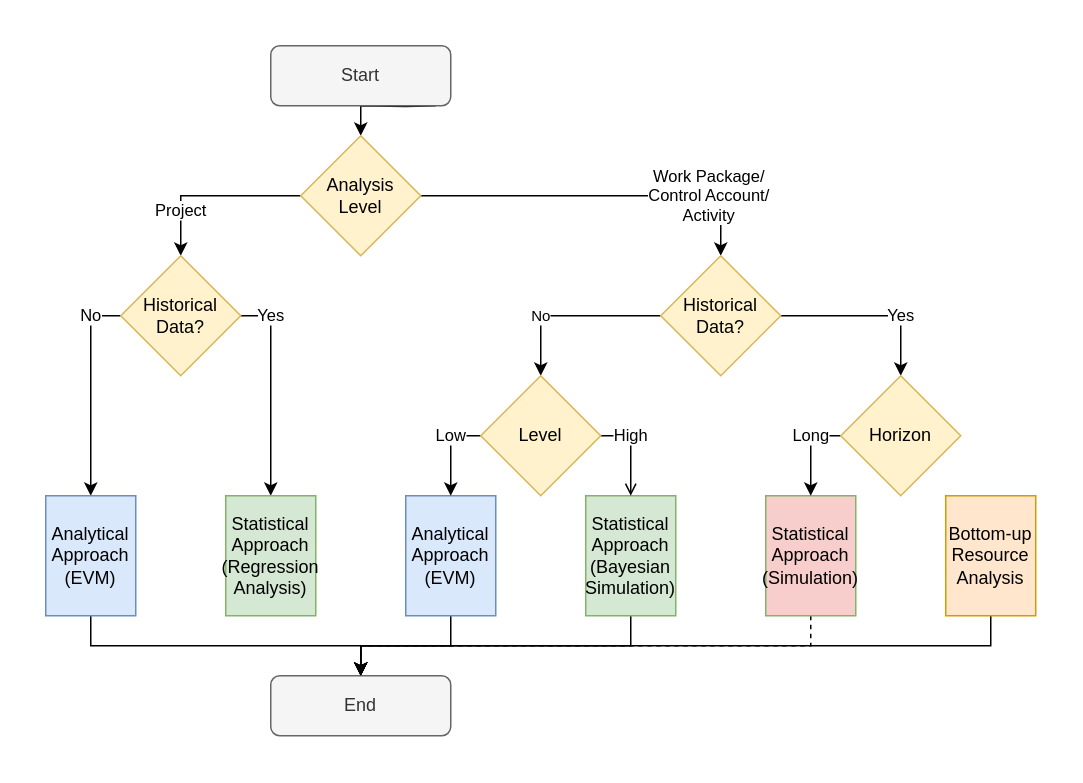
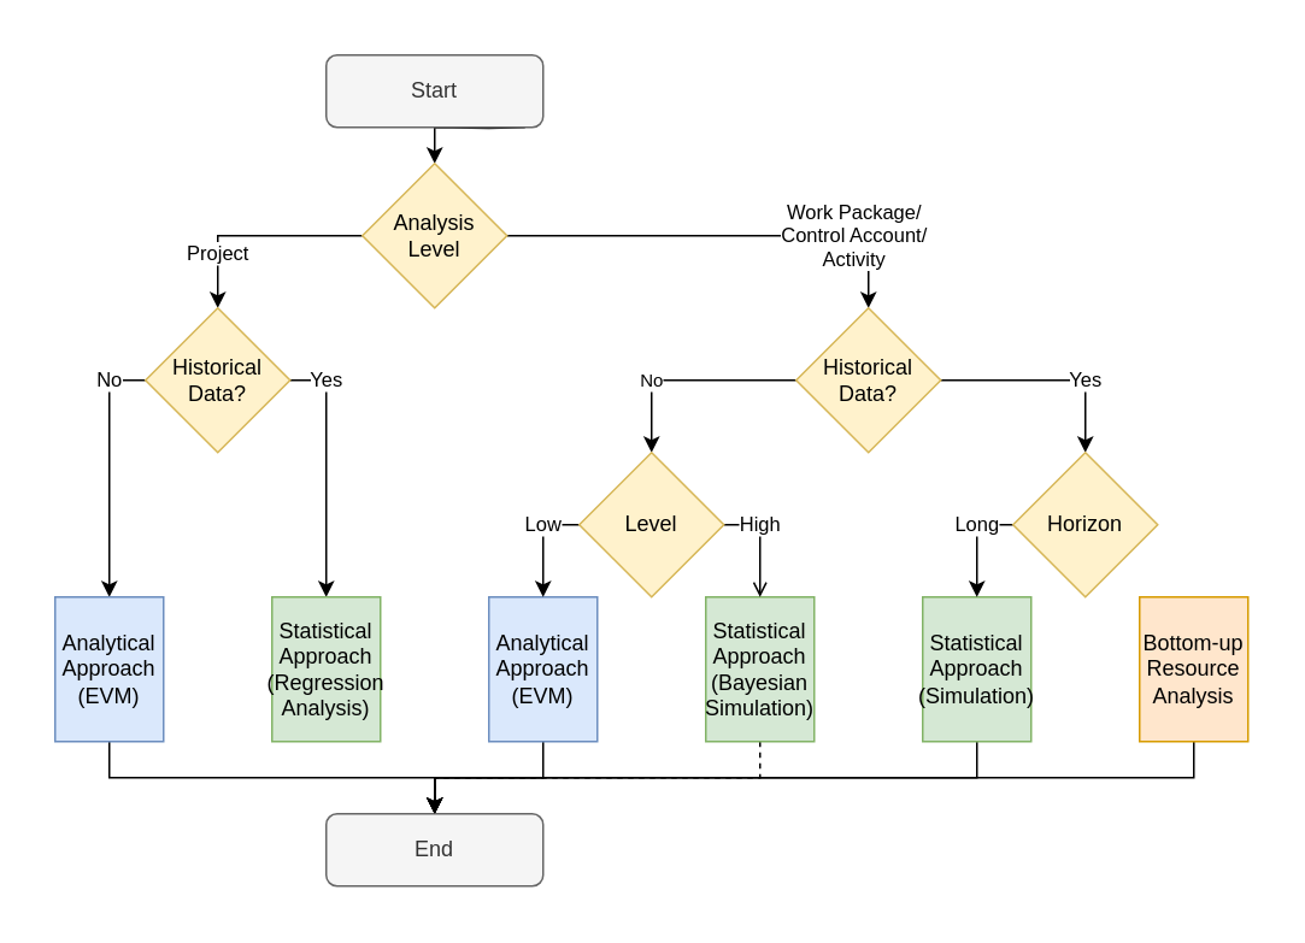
  <mxCell id="0" />
  <mxCell id="1" parent="0" />
  <mxCell id="2" value="" style="rounded=0;whiteSpace=wrap;html=1;fontSize=10;strokeColor=none;" parent="1" vertex="1"><mxGeometry x="20" y="20" width="680" height="480" as="geometry" /></mxCell>
  <mxCell id="3" style="edgeStyle=orthogonalEdgeStyle;rounded=0;orthogonalLoop=1;jettySize=auto;html=1;exitX=0.5;exitY=1;exitDx=0;exitDy=0;entryX=0.5;entryY=0;entryDx=0;entryDy=0;" parent="1" target="7" edge="1"><mxGeometry relative="1" as="geometry"><mxPoint x="290" y="70" as="sourcePoint" /></mxGeometry></mxCell>
  <mxCell id="4" value="Start" style="rounded=1;whiteSpace=wrap;html=1;fillColor=#f5f5f5;fontColor=#333333;strokeColor=#666666;" parent="1" vertex="1"><mxGeometry x="180" y="30" width="120" height="40" as="geometry" /></mxCell>
  <mxCell id="5" value="Work Package/&lt;br&gt;Control Account/&lt;br&gt;Activity" style="edgeStyle=orthogonalEdgeStyle;rounded=0;orthogonalLoop=1;jettySize=auto;html=1;exitX=1;exitY=0.5;exitDx=0;exitDy=0;entryX=0.5;entryY=0;entryDx=0;entryDy=0;" parent="1" source="7" target="10" edge="1"><mxGeometry x="0.6" relative="1" as="geometry"><mxPoint as="offset" /></mxGeometry></mxCell>
  <mxCell id="6" value="Project" style="edgeStyle=orthogonalEdgeStyle;rounded=0;orthogonalLoop=1;jettySize=auto;html=1;exitX=0;exitY=0.5;exitDx=0;exitDy=0;entryX=0.5;entryY=0;entryDx=0;entryDy=0;" parent="1" source="7" target="21" edge="1"><mxGeometry x="0.5" relative="1" as="geometry"><mxPoint x="120" y="170" as="targetPoint" /><Array as="points"><mxPoint x="120" y="130" /></Array><mxPoint as="offset" /></mxGeometry></mxCell>
  <mxCell id="7" value="Analysis &lt;br&gt;Level" style="rhombus;whiteSpace=wrap;html=1;fillColor=#fff2cc;strokeColor=#d6b656;" parent="1" vertex="1"><mxGeometry x="200" y="90" width="80" height="80" as="geometry" /></mxCell>
  <mxCell id="8" value="Yes" style="edgeStyle=orthogonalEdgeStyle;rounded=0;orthogonalLoop=1;jettySize=auto;html=1;exitX=1;exitY=0.5;exitDx=0;exitDy=0;entryX=0.5;entryY=0;entryDx=0;entryDy=0;" parent="1" source="10" target="14" edge="1"><mxGeometry x="0.333" relative="1" as="geometry"><mxPoint as="offset" /></mxGeometry></mxCell>
  <mxCell id="9" value="No" style="edgeStyle=orthogonalEdgeStyle;rounded=0;orthogonalLoop=1;jettySize=auto;html=1;exitX=0;exitY=0.5;exitDx=0;exitDy=0;entryX=0.5;entryY=0;entryDx=0;entryDy=0;fontSize=10;" parent="1" source="10" target="30" edge="1"><mxGeometry x="0.333" relative="1" as="geometry"><mxPoint as="offset" /></mxGeometry></mxCell>
  <mxCell id="10" value="Historical Data?" style="rhombus;whiteSpace=wrap;html=1;fillColor=#fff2cc;strokeColor=#d6b656;" parent="1" vertex="1"><mxGeometry x="440" y="170" width="80" height="80" as="geometry" /></mxCell>
- <mxCell id="11" style="edgeStyle=orthogonalEdgeStyle;rounded=0;orthogonalLoop=1;jettySize=auto;html=1;exitX=0.5;exitY=1;exitDx=0;exitDy=0;entryX=0.5;entryY=0;entryDx=0;entryDy=0;fontSize=11;dashed=1;" edge="1" parent="1" source="12" target="25"><mxGeometry relative="1" as="geometry" /></mxCell>
- <mxCell id="12" value="Statistical Approach (Simulation)" style="rounded=0;whiteSpace=wrap;html=1;fillColor=#f8cecc;strokeColor=#82b366;" parent="1" vertex="1"><mxGeometry x="510" y="330" width="60" height="80" as="geometry" /></mxCell>
+ <mxCell id="11" style="edgeStyle=orthogonalEdgeStyle;rounded=0;orthogonalLoop=1;jettySize=auto;html=1;exitX=0.5;exitY=1;exitDx=0;exitDy=0;entryX=0.5;entryY=0;entryDx=0;entryDy=0;fontSize=11;" edge="1" parent="1" source="12" target="25"><mxGeometry relative="1" as="geometry" /></mxCell>
+ <mxCell id="12" value="Statistical Approach (Simulation)" style="rounded=0;whiteSpace=wrap;html=1;fillColor=#d5e8d4;strokeColor=#82b366;" parent="1" vertex="1"><mxGeometry x="510" y="330" width="60" height="80" as="geometry" /></mxCell>
  <mxCell id="13" value="Long" style="edgeStyle=orthogonalEdgeStyle;rounded=0;orthogonalLoop=1;jettySize=auto;html=1;exitX=0;exitY=0.5;exitDx=0;exitDy=0;entryX=0.5;entryY=0;entryDx=0;entryDy=0;" parent="1" source="14" target="12" edge="1"><mxGeometry x="-0.334" relative="1" as="geometry"><mxPoint x="530" y="330" as="targetPoint" /><mxPoint as="offset" /></mxGeometry></mxCell>
  <mxCell id="14" value="Horizon" style="rhombus;whiteSpace=wrap;html=1;fillColor=#fff2cc;strokeColor=#d6b656;" parent="1" vertex="1"><mxGeometry x="560" y="250" width="80" height="80" as="geometry" /></mxCell>
  <mxCell id="15" style="edgeStyle=orthogonalEdgeStyle;rounded=0;orthogonalLoop=1;jettySize=auto;html=1;exitX=0.5;exitY=1;exitDx=0;exitDy=0;entryX=0.5;entryY=0;entryDx=0;entryDy=0;fontSize=11;" edge="1" parent="1" source="16" target="25"><mxGeometry relative="1" as="geometry" /></mxCell>
  <mxCell id="16" value="Bottom-up Resource Analysis" style="rounded=0;whiteSpace=wrap;html=1;fillColor=#ffe6cc;strokeColor=#d79b00;" parent="1" vertex="1"><mxGeometry x="630" y="330" width="60" height="80" as="geometry" /></mxCell>
- <mxCell id="17" style="edgeStyle=orthogonalEdgeStyle;rounded=0;orthogonalLoop=1;jettySize=auto;html=1;exitX=0.5;exitY=1;exitDx=0;exitDy=0;entryX=0.5;entryY=0;entryDx=0;entryDy=0;fontSize=11;" edge="1" parent="1" source="18" target="25"><mxGeometry relative="1" as="geometry" /></mxCell>
+ <mxCell id="17" style="edgeStyle=orthogonalEdgeStyle;rounded=0;orthogonalLoop=1;jettySize=auto;html=1;exitX=0.5;exitY=1;exitDx=0;exitDy=0;entryX=0.5;entryY=0;entryDx=0;entryDy=0;fontSize=11;dashed=1;" edge="1" parent="1" source="18" target="25"><mxGeometry relative="1" as="geometry" /></mxCell>
  <mxCell id="18" value="Statistical Approach (Bayesian Simulation)" style="rounded=0;whiteSpace=wrap;html=1;fillColor=#d5e8d4;strokeColor=#82b366;" parent="1" vertex="1"><mxGeometry x="390" y="330" width="60" height="80" as="geometry" /></mxCell>
  <mxCell id="19" value="Yes" style="edgeStyle=orthogonalEdgeStyle;rounded=0;orthogonalLoop=1;jettySize=auto;html=1;exitX=1;exitY=0.5;exitDx=0;exitDy=0;entryX=0.5;entryY=0;entryDx=0;entryDy=0;" parent="1" source="21" target="22" edge="1"><mxGeometry x="-0.714" relative="1" as="geometry"><Array as="points"><mxPoint x="180" y="210" /></Array><mxPoint as="offset" /></mxGeometry></mxCell>
  <mxCell id="20" value="No" style="edgeStyle=orthogonalEdgeStyle;rounded=0;orthogonalLoop=1;jettySize=auto;html=1;exitX=0;exitY=0.5;exitDx=0;exitDy=0;entryX=0.5;entryY=0;entryDx=0;entryDy=0;" parent="1" source="21" target="24" edge="1"><mxGeometry x="-0.714" relative="1" as="geometry"><mxPoint as="offset" /></mxGeometry></mxCell>
  <mxCell id="21" value="Historical Data?" style="rhombus;whiteSpace=wrap;html=1;fillColor=#fff2cc;strokeColor=#d6b656;fontStyle=0" parent="1" vertex="1"><mxGeometry x="80" y="170" width="80" height="80" as="geometry" /></mxCell>
  <mxCell id="22" value="Statistical Approach (Regression Analysis)" style="rounded=0;whiteSpace=wrap;html=1;fillColor=#d5e8d4;strokeColor=#82b366;" parent="1" vertex="1"><mxGeometry x="150" y="330" width="60" height="80" as="geometry" /></mxCell>
  <mxCell id="23" style="edgeStyle=orthogonalEdgeStyle;rounded=0;orthogonalLoop=1;jettySize=auto;html=1;exitX=0.5;exitY=1;exitDx=0;exitDy=0;entryX=0.5;entryY=0;entryDx=0;entryDy=0;fontSize=11;" edge="1" parent="1" source="24" target="25"><mxGeometry relative="1" as="geometry" /></mxCell>
  <mxCell id="24" value="Analytical Approach (EVM)" style="rounded=0;whiteSpace=wrap;html=1;fillColor=#dae8fc;strokeColor=#6c8ebf;" parent="1" vertex="1"><mxGeometry x="30" y="330" width="60" height="80" as="geometry" /></mxCell>
  <mxCell id="25" value="End" style="rounded=1;whiteSpace=wrap;html=1;fillColor=#f5f5f5;fontColor=#333333;strokeColor=#666666;" parent="1" vertex="1"><mxGeometry x="180" y="450" width="120" height="40" as="geometry" /></mxCell>
  <mxCell id="26" style="edgeStyle=orthogonalEdgeStyle;rounded=0;orthogonalLoop=1;jettySize=auto;html=1;exitX=0.5;exitY=1;exitDx=0;exitDy=0;entryX=0.5;entryY=0;entryDx=0;entryDy=0;fontSize=11;" edge="1" parent="1" source="27" target="25"><mxGeometry relative="1" as="geometry" /></mxCell>
  <mxCell id="27" value="Analytical Approach (EVM)" style="rounded=0;whiteSpace=wrap;html=1;fillColor=#dae8fc;strokeColor=#6c8ebf;" parent="1" vertex="1"><mxGeometry x="270" y="330" width="60" height="80" as="geometry" /></mxCell>
  <mxCell id="28" value="&lt;font style=&quot;font-size: 11px;&quot;&gt;Low&lt;/font&gt;" style="edgeStyle=orthogonalEdgeStyle;rounded=0;orthogonalLoop=1;jettySize=auto;html=1;exitX=0;exitY=0.5;exitDx=0;exitDy=0;entryX=0.5;entryY=0;entryDx=0;entryDy=0;fontSize=10;" parent="1" source="30" target="27" edge="1"><mxGeometry x="-0.334" relative="1" as="geometry"><mxPoint as="offset" /><Array as="points"><mxPoint x="300" y="290" /></Array></mxGeometry></mxCell>
  <mxCell id="29" value="&lt;font style=&quot;font-size: 11px;&quot;&gt;High&lt;/font&gt;" style="edgeStyle=orthogonalEdgeStyle;rounded=0;orthogonalLoop=1;jettySize=auto;html=1;exitX=1;exitY=0.5;exitDx=0;exitDy=0;entryX=0.5;entryY=0;entryDx=0;entryDy=0;fontSize=10;endArrow=open;" parent="1" source="30" target="18" edge="1"><mxGeometry x="-0.334" relative="1" as="geometry"><mxPoint as="offset" /></mxGeometry></mxCell>
  <mxCell id="30" value="Level" style="rhombus;whiteSpace=wrap;html=1;fillColor=#fff2cc;strokeColor=#d6b656;" parent="1" vertex="1"><mxGeometry x="320" y="250" width="80" height="80" as="geometry" /></mxCell>
